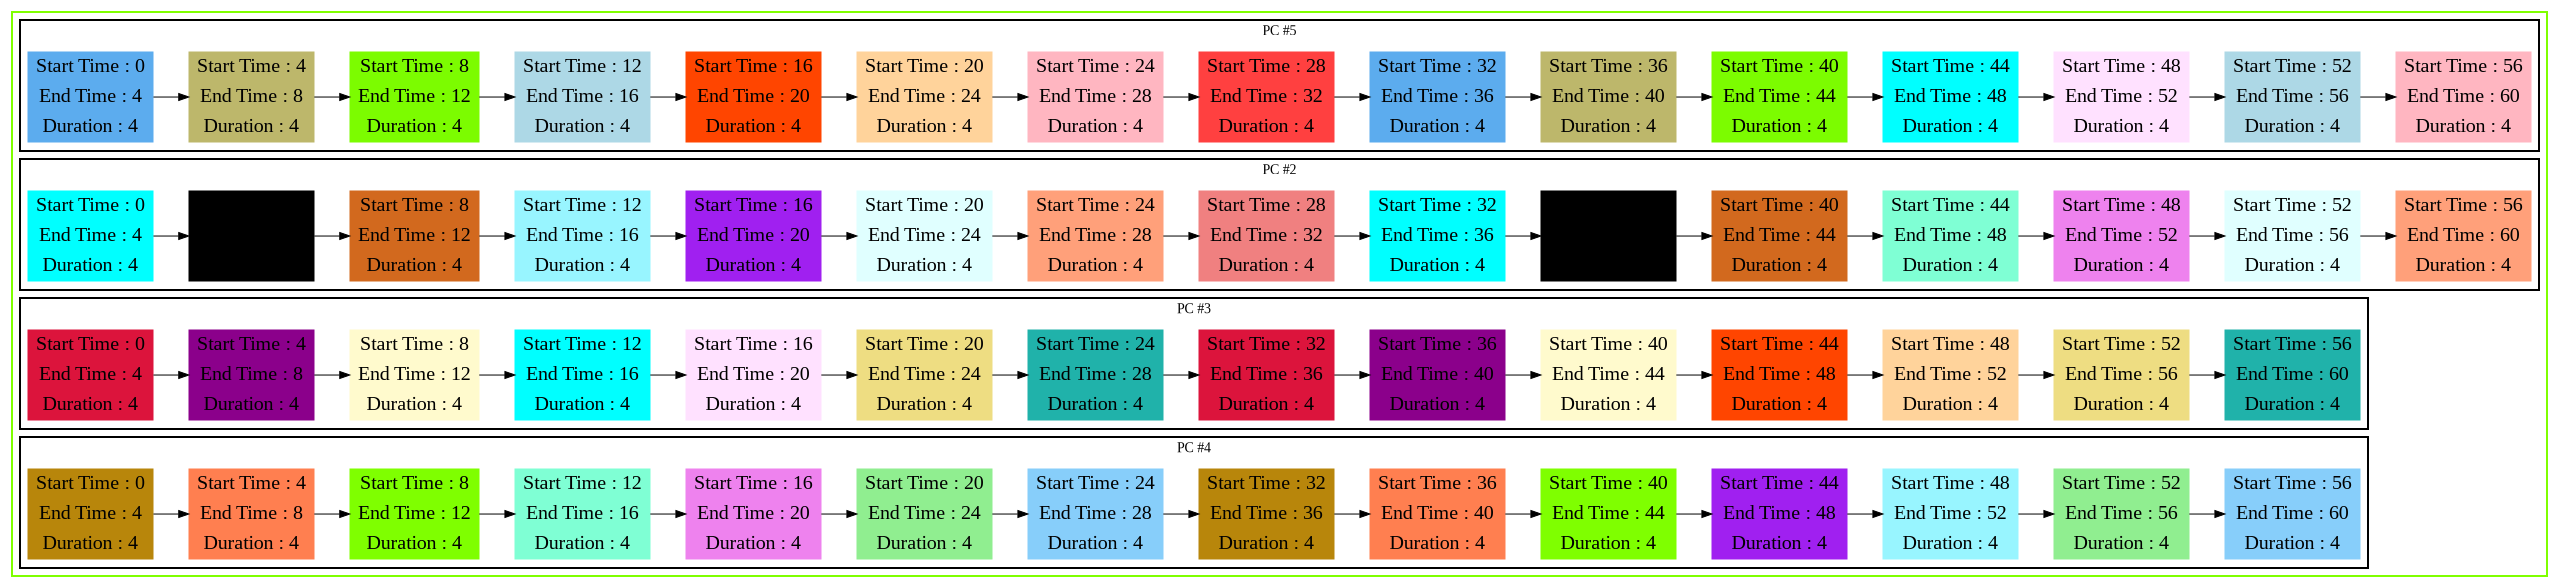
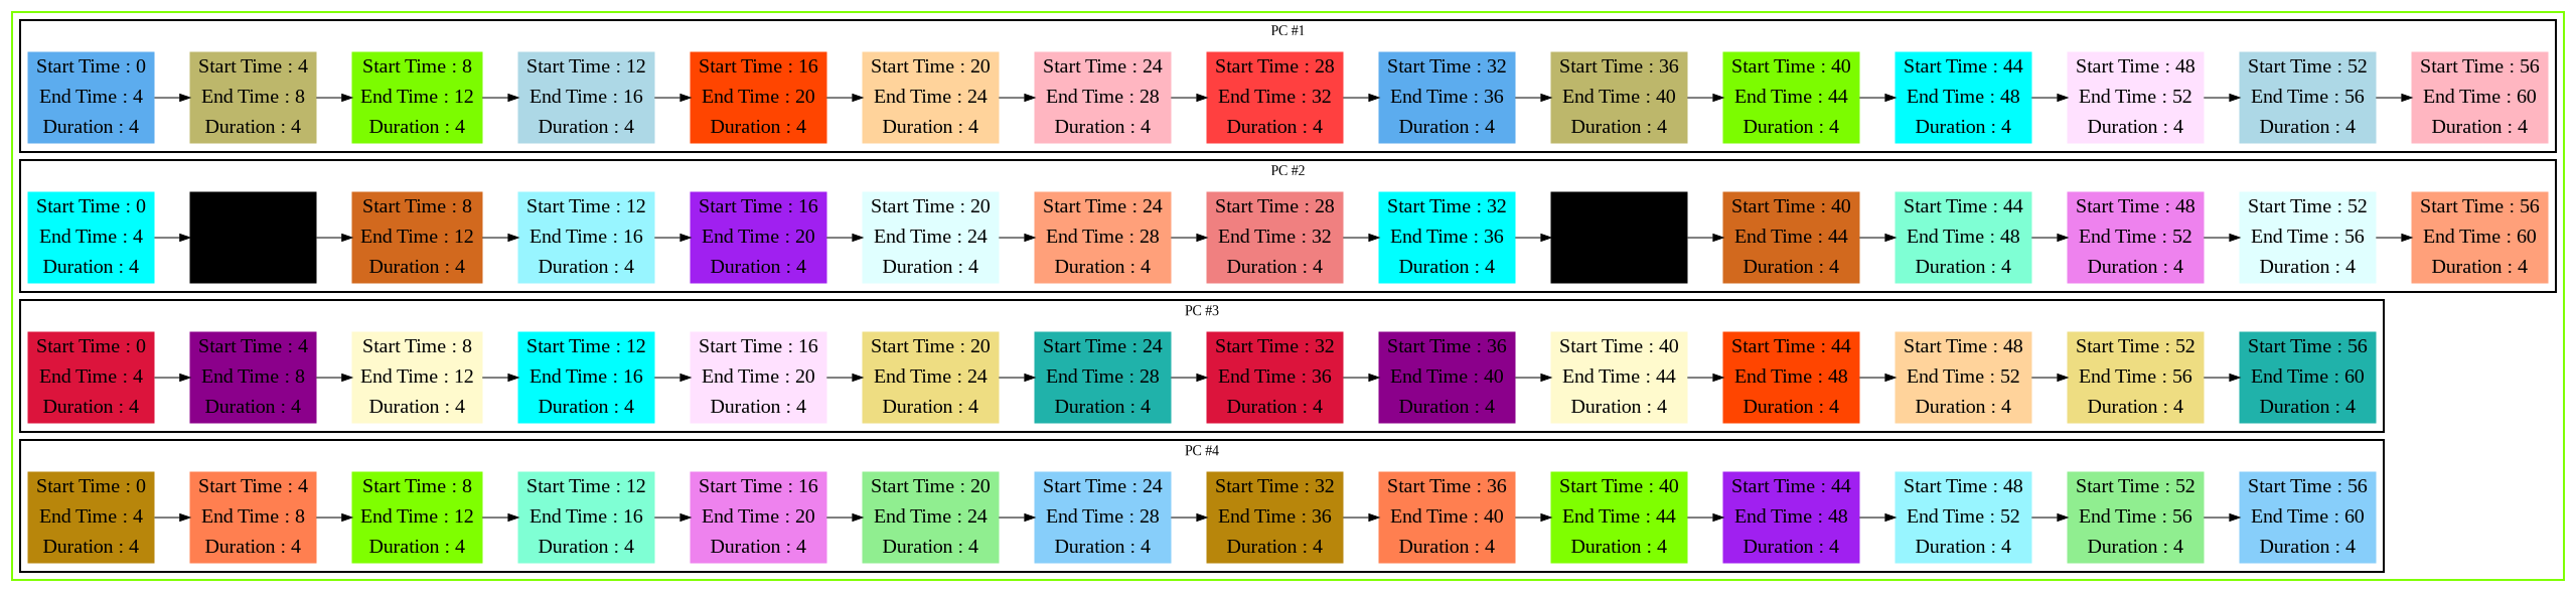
  digraph {
    fontname="Liberation Serif"
    rankdir=LR
    node [color=steelblue2 fontname="Liberation Serif" fontsize=20 shape=record style=filled]
    edge [fontname="Liberation Serif"]
    n1 [label="Start Time : 0 | End Time : 4 | Duration : 4"]
    n2 [color=darkkhaki label="Start Time : 4 | End Time : 8 | Duration : 4"]
    n3 [color=lawngreen label="Start Time : 8 | End Time : 12 | Duration : 4"]
    n4 [color=lightblue label="Start Time : 12 | End Time : 16 | Duration : 4"]
    n5 [color=orangered1 label="Start Time : 16 | End Time : 20 | Duration : 4"]
    n6 [color=burlywood1 label="Start Time : 20 | End Time : 24 | Duration : 4"]
    n7 [color=lightpink label="Start Time : 24 | End Time : 28 | Duration : 4"]
    n8 [color=brown1 label="Start Time : 28 | End Time : 32 | Duration : 4"]
    n9 [label="Start Time : 32 | End Time : 36 | Duration : 4"]
    n10 [color=darkkhaki label="Start Time : 36 | End Time : 40 | Duration : 4"]
    n11 [color=lawngreen label="Start Time : 40 | End Time : 44 | Duration : 4"]
    n12 [color=aqua label="Start Time : 44 | End Time : 48 | Duration : 4"]
    n13 [color=thistle1 label="Start Time : 48 | End Time : 52 | Duration : 4"]
    n14 [color=lightblue label="Start Time : 52 | End Time : 56 | Duration : 4"]
    n15 [color=lightpink label="Start Time : 56 | End Time : 60 | Duration : 4"]
    n16 [color=cyan label="Start Time : 0 | End Time : 4 | Duration : 4"]
    n17 [color=cornflower label="Start Time : 4 | End Time : 8 | Duration : 4"]
    n18 [color=chocolate label="Start Time : 8 | End Time : 12 | Duration : 4"]
    n19 [color=cadetblue1 label="Start Time : 12 | End Time : 16 | Duration : 4"]
    n20 [color=x11purple label="Start Time : 16 | End Time : 20 | Duration : 4"]
    n21 [color=lightcyan label="Start Time : 20 | End Time : 24 | Duration : 4"]
    n22 [color=lightsalmon label="Start Time : 24 | End Time : 28 | Duration : 4"]
    n23 [color=lightcoral label="Start Time : 28 | End Time : 32 | Duration : 4"]
    n24 [color=cyan label="Start Time : 32 | End Time : 36 | Duration : 4"]
    n25 [color=cornflower label="Start Time : 36 | End Time : 40 | Duration : 4"]
    n26 [color=chocolate label="Start Time : 40 | End Time : 44 | Duration : 4"]
    n27 [color=aquamarine label="Start Time : 44 | End Time : 48 | Duration : 4"]
    n28 [color=violet label="Start Time : 48 | End Time : 52 | Duration : 4"]
    n29 [color=lightcyan label="Start Time : 52 | End Time : 56 | Duration : 4"]
    n30 [color=lightsalmon label="Start Time : 56 | End Time : 60 | Duration : 4"]
    n31 [color=crimson label="Start Time : 0 | End Time : 4 | Duration : 4"]
    n32 [color=darkmagenta label="Start Time : 4 | End Time : 8 | Duration : 4"]
    n33 [color=lemonchiffon label="Start Time : 8 | End Time : 12 | Duration : 4"]
    n34 [color=aqua label="Start Time : 12 | End Time : 16 | Duration : 4"]
    n35 [color=thistle1 label="Start Time : 16 | End Time : 20 | Duration : 4"]
    n36 [color=lightgoldenrod label="Start Time : 20 | End Time : 24 | Duration : 4"]
    n37 [color=lightseagreen label="Start Time : 24 | End Time : 28 | Duration : 4"]
    n38 [color=crimson label="Start Time : 32 | End Time : 36 | Duration : 4"]
    n39 [color=darkmagenta label="Start Time : 36 | End Time : 40 | Duration : 4"]
    n40 [color=lemonchiffon label="Start Time : 40 | End Time : 44 | Duration : 4"]
    n41 [color=orangered1 label="Start Time : 44 | End Time : 48 | Duration : 4"]
    n42 [color=burlywood1 label="Start Time : 48 | End Time : 52 | Duration : 4"]
    n43 [color=lightgoldenrod label="Start Time : 52 | End Time : 56 | Duration : 4"]
    n44 [color=lightseagreen label="Start Time : 56 | End Time : 60 | Duration : 4"]
    n45 [color=darkgoldenrod label="Start Time : 0 | End Time : 4 | Duration : 4"]
    n46 [color=coral label="Start Time : 4 | End Time : 8 | Duration : 4"]
    n47 [color=chartreuse label="Start Time : 8 | End Time : 12 | Duration : 4"]
    n48 [color=aquamarine label="Start Time : 12 | End Time : 16 | Duration : 4"]
    n49 [color=violet label="Start Time : 16 | End Time : 20 | Duration : 4"]
    n50 [color=lightgreen label="Start Time : 20 | End Time : 24 | Duration : 4"]
    n51 [color=lightskyblue label="Start Time : 24 | End Time : 28 | Duration : 4"]
    n52 [color=darkgoldenrod label="Start Time : 32 | End Time : 36 | Duration : 4"]
    n53 [color=coral label="Start Time : 36 | End Time : 40 | Duration : 4"]
    n54 [color=chartreuse label="Start Time : 40 | End Time : 44 | Duration : 4"]
    n55 [color=x11purple label="Start Time : 44 | End Time : 48 | Duration : 4"]
    n56 [color=cadetblue1 label="Start Time : 48 | End Time : 52 | Duration : 4"]
    n57 [color=lightgreen label="Start Time : 52 | End Time : 56 | Duration : 4"]
    n58 [color=lightskyblue label="Start Time : 56 | End Time : 60 | Duration : 4"]
    subgraph cluster_1 {
      color=chartreuse
      style=bold
      subgraph cluster_2 {
        color=black
-       label="PC #5"
+       label="PC #1"
        style=bold
        n1
        n2
        n3
        n4
        n5
        n6
        n7
        n8
        n9
        n10
        n11
        n12
        n13
        n14
        n15
      }
      subgraph cluster_3 {
        color=black
        label="PC #2"
        style=bold
        n16
        n17
        n18
        n19
        n20
        n21
        n22
        n23
        n24
        n25
        n26
        n27
        n28
        n29
        n30
      }
      subgraph cluster_4 {
        color=black
        label="PC #3"
        style=bold
        n31
        n32
        n33
        n34
        n35
        n36
        n37
        n38
        n39
        n40
        n41
        n42
        n43
        n44
      }
      subgraph cluster_5 {
        color=black
        label="PC #4"
        style=bold
        n45
        n46
        n47
        n48
        n49
        n50
        n51
        n52
        n53
        n54
        n55
        n56
        n57
        n58
      }
    }
    n1 -> n2
    n2 -> n3
    n3 -> n4
    n4 -> n5
    n5 -> n6
    n6 -> n7
    n7 -> n8
    n8 -> n9
    n9 -> n10
    n10 -> n11
    n11 -> n12
    n12 -> n13
    n13 -> n14
    n14 -> n15
    n16 -> n17
    n17 -> n18
    n18 -> n19
    n19 -> n20
    n20 -> n21
    n21 -> n22
    n22 -> n23
    n23 -> n24
    n24 -> n25
    n25 -> n26
    n26 -> n27
    n27 -> n28
    n28 -> n29
    n29 -> n30
    n31 -> n32
    n32 -> n33
    n33 -> n34
    n34 -> n35
    n35 -> n36
    n36 -> n37
    n37 -> n38
    n38 -> n39
    n39 -> n40
    n40 -> n41
    n41 -> n42
    n42 -> n43
    n43 -> n44
    n45 -> n46
    n46 -> n47
    n47 -> n48
    n48 -> n49
    n49 -> n50
    n50 -> n51
    n51 -> n52
    n52 -> n53
    n53 -> n54
    n54 -> n55
    n55 -> n56
    n56 -> n57
    n57 -> n58
  }
